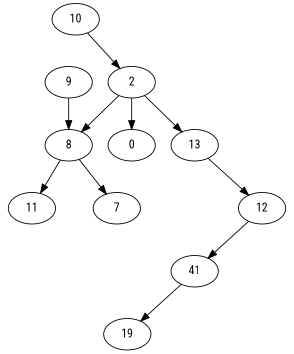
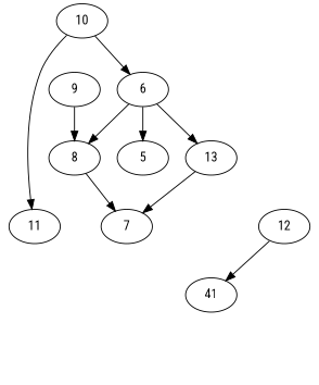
  digraph {
    fontname="Roboto Condensed"
    node [fontname="Roboto Condensed"]
    edge [fontname="Roboto Condensed"]
    10
-   6 [label=2]
+   6
    11
-   5 [label=0]
+   5
    8
    13
    null11 [style=invis]
    7
    9
    null13 [style=invis]
    n11 [label=12]
    null17 [style=invis]
    n13 [label=41]
-   19
    null21 [style=invis]
    10 -> 6
-   8 -> 11
+   10 -> 11
    6 -> 5
    6 -> 8
    6 -> 13
    11 -> null11 [style=invis weight=100]
    8 -> 7
    13 -> null13 [style=invis weight=100]
-   13 -> n11
+   13 -> 7
    9 -> 8
    n11 -> null17 [style=invis weight=100]
    n11 -> n13
-   n13 -> 19
    n13 -> null21 [style=invis weight=100]
  }
